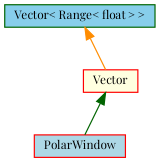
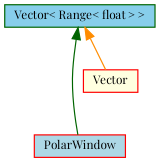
  digraph {
    fontname="Playfair Display"
    node [color=red fontname="Playfair Display" fontsize=10 shape=box style=filled]
    edge [dir=back fontname="Playfair Display" fontsize=10 labelfontname=Helvetica labelfontsize=10 style=solid]
    n1 [fillcolor=lightblue fontcolor=black height=0.2 label=PolarWindow width=0.4]
    n2 [fillcolor=lightyellow height=0.2 label=Vector width=0.4]
    n3 [color=darkgreen fillcolor=skyblue height=0.2 label="Vector\< Range\< float \> \>" width=0.4]
-   n2 -> n1 [color=darkgreen]
+   n3 -> n1 [color=darkgreen]
    n3 -> n2 [color=darkorange]
  }
